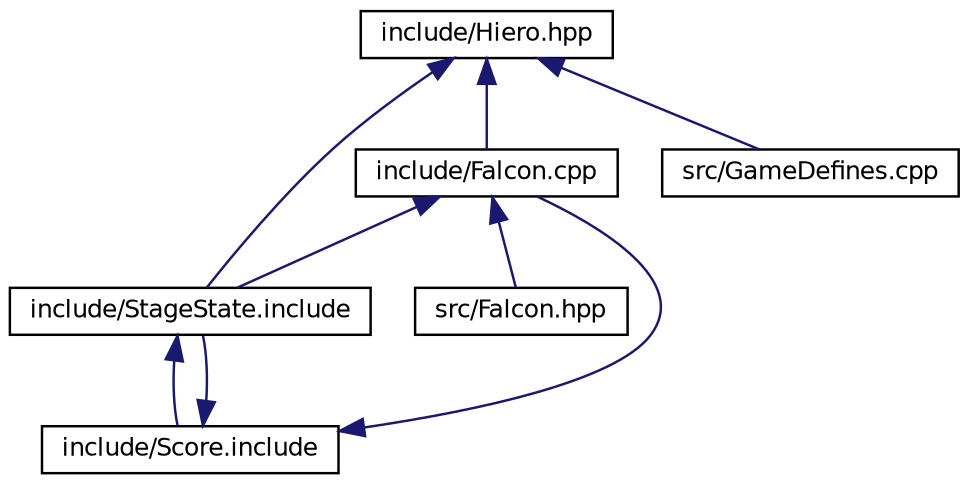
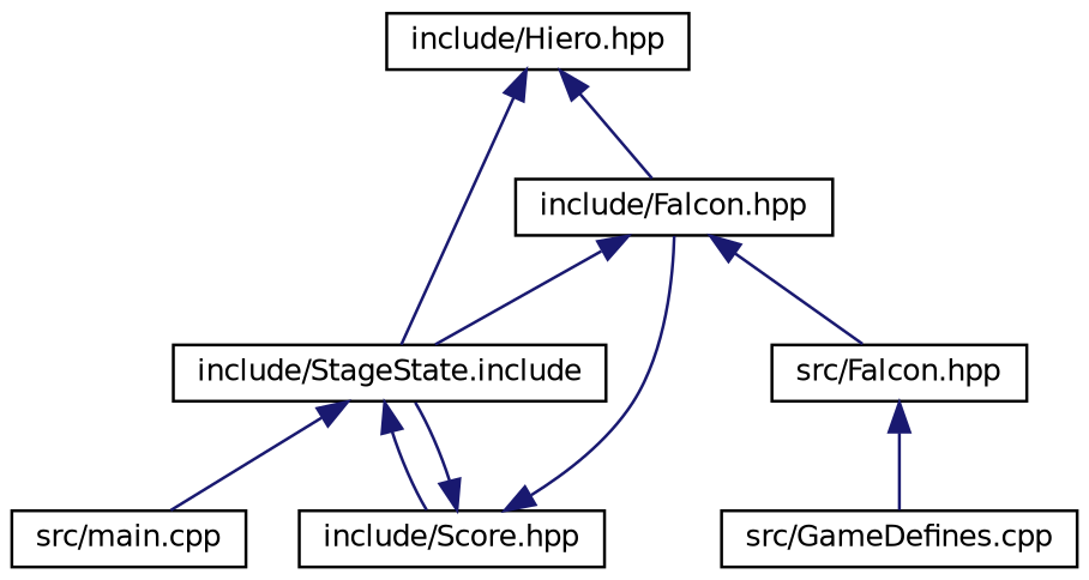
  digraph {
    node [color=black fillcolor=white fontname=Helvetica fontsize=10 shape=record style=filled]
    edge [color=midnightblue dir=back fontname=Helvetica fontsize=10 labelfontname=Helvetica labelfontsize=10 style=solid]
-   n1 [height=0.2 label="include/Falcon.cpp" width=0.4]
+   n1 [height=0.2 label="include/Falcon.hpp" width=0.4]
    n2 [height=0.2 label="include/StageState.include" width=0.4]
    n3 [height=0.2 label="src/Falcon.hpp" width=0.4]
-   n4 [height=0.2 label="include/Score.include" width=0.4]
+   n4 [height=0.2 label="include/Score.hpp" width=0.4]
+   n5 [height=0.2 label="src/main.cpp" width=0.4]
    n6 [height=0.2 label="include/Hiero.hpp" width=0.4]
    n7 [height=0.2 label="src/GameDefines.cpp" width=0.4]
    n1 -> n2
    n1 -> n3
    n2 -> n4
+   n2 -> n5
    n4 -> n1
    n4 -> n2
    n6 -> n1
    n6 -> n2
-   n6 -> n7
+   n3 -> n7
  }
